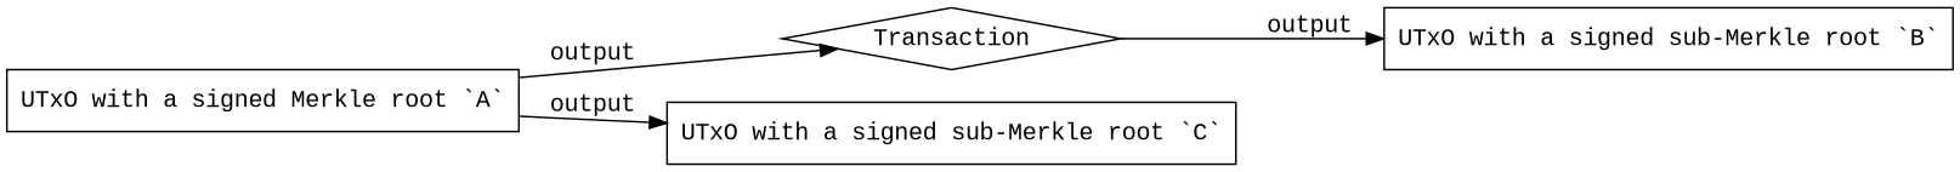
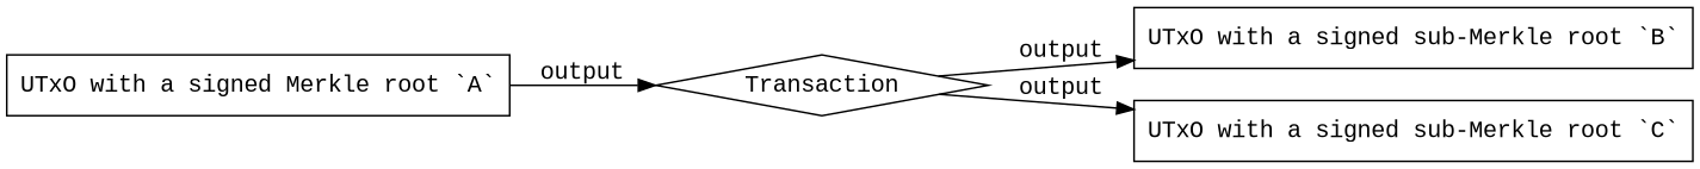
  digraph {
    fontname="Liberation Mono"
    rankdir=LR
    node [fontname="Liberation Mono" shape=record]
    edge [fontname="Liberation Mono"]
    n1 [label="UTxO with a signed Merkle root `A`"]
    n2 [label=Transaction shape=diamond]
    n3 [label="UTxO with a signed sub-Merkle root `B`"]
    n4 [label="UTxO with a signed sub-Merkle root `C`"]
    n1 -> n2 [label=output]
    n2 -> n3 [label=output]
-   n1 -> n4 [label=output]
+   n2 -> n4 [label=output]
  }
